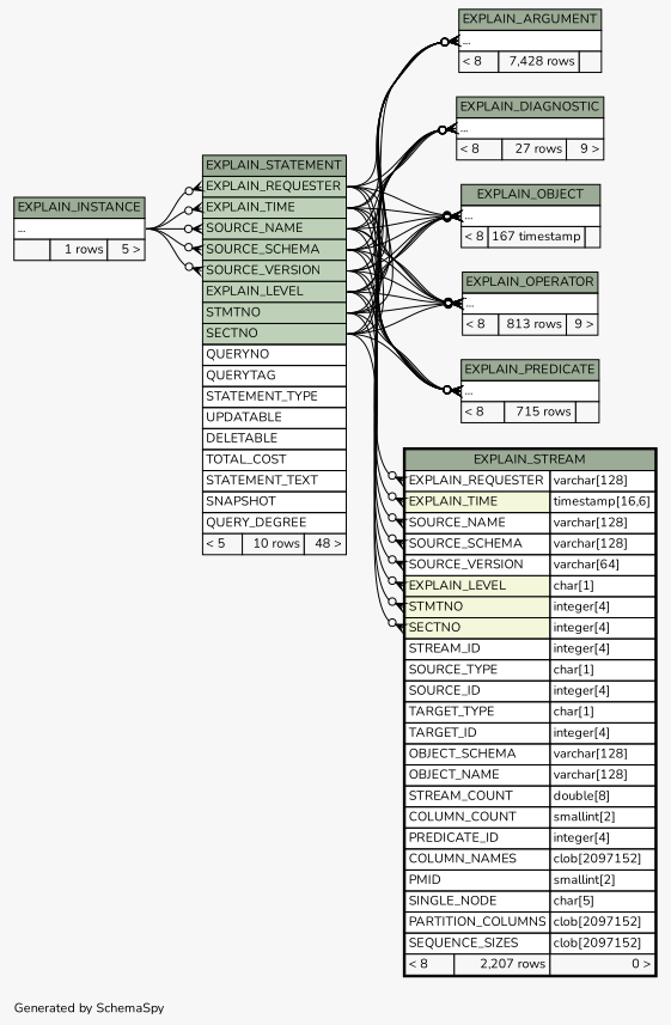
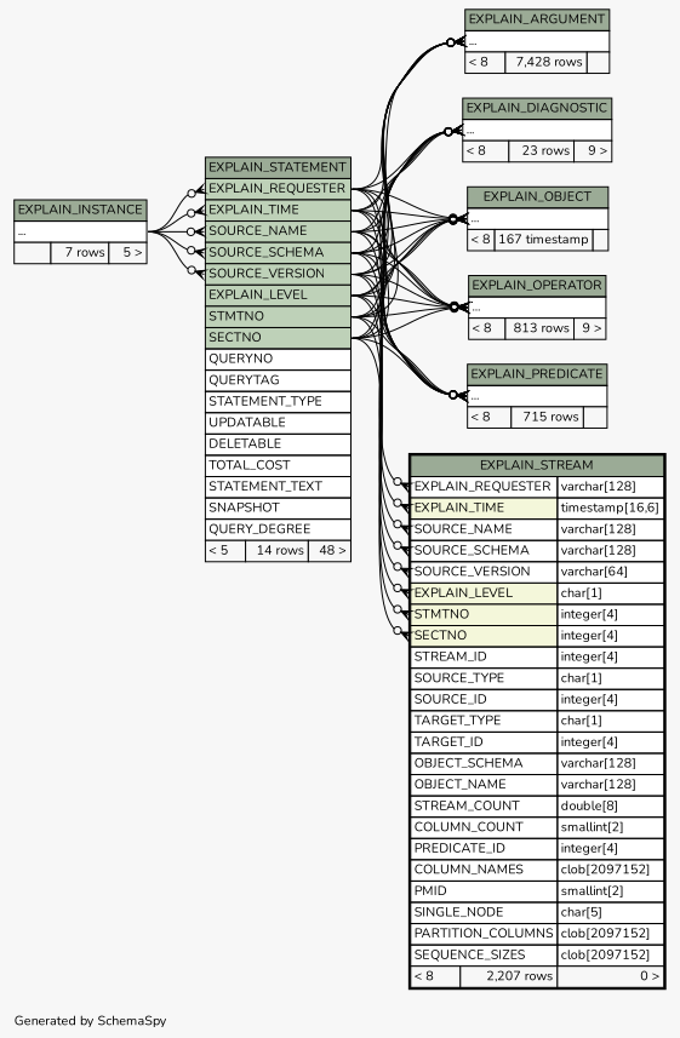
  digraph {
    bgcolor="#f7f7f7"
    fontname=Nunito
    fontsize=11
    label="\nGenerated by SchemaSpy"
    labeljust=l
    nodesep=0.18
    rankdir=RL
    ranksep=0.46
    node [fontname=Nunito fontsize=11 shape=plaintext]
    edge [arrowhead=none arrowsize=0.8 arrowtail=crowodot dir=back fontname=Nunito headport="EXPLAIN_LEVEL:e" tailport="elipses:w"]
    n1 [label=<     <TABLE BORDER="0" CELLBORDER="1" CELLSPACING="0" BGCOLOR="#ffffff">       <TR><TD COLSPAN="3" BGCOLOR="#9bab96" ALIGN="CENTER">EXPLAIN_ARGUMENT</TD></TR>       <TR><TD PORT="elipses" COLSPAN="3" ALIGN="LEFT">...</TD></TR>       <TR><TD ALIGN="LEFT" BGCOLOR="#f7f7f7">&lt; 8</TD><TD ALIGN="RIGHT" BGCOLOR="#f7f7f7">7,428 rows</TD><TD ALIGN="RIGHT" BGCOLOR="#f7f7f7">  </TD></TR>     </TABLE>>]
-   n2 [label=<     <TABLE BORDER="0" CELLBORDER="1" CELLSPACING="0" BGCOLOR="#ffffff">       <TR><TD COLSPAN="3" BGCOLOR="#9bab96" ALIGN="CENTER">EXPLAIN_STATEMENT</TD></TR>       <TR><TD PORT="EXPLAIN_REQUESTER" COLSPAN="3" BGCOLOR="#bed1b8" ALIGN="LEFT">EXPLAIN_REQUESTER</TD></TR>       <TR><TD PORT="EXPLAIN_TIME" COLSPAN="3" BGCOLOR="#bed1b8" ALIGN="LEFT">EXPLAIN_TIME</TD></TR>       <TR><TD PORT="SOURCE_NAME" COLSPAN="3" BGCOLOR="#bed1b8" ALIGN="LEFT">SOURCE_NAME</TD></TR>       <TR><TD PORT="SOURCE_SCHEMA" COLSPAN="3" BGCOLOR="#bed1b8" ALIGN="LEFT">SOURCE_SCHEMA</TD></TR>       <TR><TD PORT="SOURCE_VERSION" COLSPAN="3" BGCOLOR="#bed1b8" ALIGN="LEFT">SOURCE_VERSION</TD></TR>       <TR><TD PORT="EXPLAIN_LEVEL" COLSPAN="3" BGCOLOR="#bed1b8" ALIGN="LEFT">EXPLAIN_LEVEL</TD></TR>       <TR><TD PORT="STMTNO" COLSPAN="3" BGCOLOR="#bed1b8" ALIGN="LEFT">STMTNO</TD></TR>       <TR><TD PORT="SECTNO" COLSPAN="3" BGCOLOR="#bed1b8" ALIGN="LEFT">SECTNO</TD></TR>       <TR><TD PORT="QUERYNO" COLSPAN="3" ALIGN="LEFT">QUERYNO</TD></TR>       <TR><TD PORT="QUERYTAG" COLSPAN="3" ALIGN="LEFT">QUERYTAG</TD></TR>       <TR><TD PORT="STATEMENT_TYPE" COLSPAN="3" ALIGN="LEFT">STATEMENT_TYPE</TD></TR>       <TR><TD PORT="UPDATABLE" COLSPAN="3" ALIGN="LEFT">UPDATABLE</TD></TR>       <TR><TD PORT="DELETABLE" COLSPAN="3" ALIGN="LEFT">DELETABLE</TD></TR>       <TR><TD PORT="TOTAL_COST" COLSPAN="3" ALIGN="LEFT">TOTAL_COST</TD></TR>       <TR><TD PORT="STATEMENT_TEXT" COLSPAN="3" ALIGN="LEFT">STATEMENT_TEXT</TD></TR>       <TR><TD PORT="SNAPSHOT" COLSPAN="3" ALIGN="LEFT">SNAPSHOT</TD></TR>       <TR><TD PORT="QUERY_DEGREE" COLSPAN="3" ALIGN="LEFT">QUERY_DEGREE</TD></TR>       <TR><TD ALIGN="LEFT" BGCOLOR="#f7f7f7">&lt; 5</TD><TD ALIGN="RIGHT" BGCOLOR="#f7f7f7">10 rows</TD><TD ALIGN="RIGHT" BGCOLOR="#f7f7f7">48 &gt;</TD></TR>     </TABLE>>]
-   n3 [label=<     <TABLE BORDER="0" CELLBORDER="1" CELLSPACING="0" BGCOLOR="#ffffff">       <TR><TD COLSPAN="3" BGCOLOR="#9bab96" ALIGN="CENTER">EXPLAIN_INSTANCE</TD></TR>       <TR><TD PORT="elipses" COLSPAN="3" ALIGN="LEFT">...</TD></TR>       <TR><TD ALIGN="LEFT" BGCOLOR="#f7f7f7">  </TD><TD ALIGN="RIGHT" BGCOLOR="#f7f7f7">1 rows</TD><TD ALIGN="RIGHT" BGCOLOR="#f7f7f7">5 &gt;</TD></TR>     </TABLE>>]
-   n4 [label=<     <TABLE BORDER="0" CELLBORDER="1" CELLSPACING="0" BGCOLOR="#ffffff">       <TR><TD COLSPAN="3" BGCOLOR="#9bab96" ALIGN="CENTER">EXPLAIN_DIAGNOSTIC</TD></TR>       <TR><TD PORT="elipses" COLSPAN="3" ALIGN="LEFT">...</TD></TR>       <TR><TD ALIGN="LEFT" BGCOLOR="#f7f7f7">&lt; 8</TD><TD ALIGN="RIGHT" BGCOLOR="#f7f7f7">27 rows</TD><TD ALIGN="RIGHT" BGCOLOR="#f7f7f7">9 &gt;</TD></TR>     </TABLE>>]
+   n2 [label=<     <TABLE BORDER="0" CELLBORDER="1" CELLSPACING="0" BGCOLOR="#ffffff">       <TR><TD COLSPAN="3" BGCOLOR="#9bab96" ALIGN="CENTER">EXPLAIN_STATEMENT</TD></TR>       <TR><TD PORT="EXPLAIN_REQUESTER" COLSPAN="3" BGCOLOR="#bed1b8" ALIGN="LEFT">EXPLAIN_REQUESTER</TD></TR>       <TR><TD PORT="EXPLAIN_TIME" COLSPAN="3" BGCOLOR="#bed1b8" ALIGN="LEFT">EXPLAIN_TIME</TD></TR>       <TR><TD PORT="SOURCE_NAME" COLSPAN="3" BGCOLOR="#bed1b8" ALIGN="LEFT">SOURCE_NAME</TD></TR>       <TR><TD PORT="SOURCE_SCHEMA" COLSPAN="3" BGCOLOR="#bed1b8" ALIGN="LEFT">SOURCE_SCHEMA</TD></TR>       <TR><TD PORT="SOURCE_VERSION" COLSPAN="3" BGCOLOR="#bed1b8" ALIGN="LEFT">SOURCE_VERSION</TD></TR>       <TR><TD PORT="EXPLAIN_LEVEL" COLSPAN="3" BGCOLOR="#bed1b8" ALIGN="LEFT">EXPLAIN_LEVEL</TD></TR>       <TR><TD PORT="STMTNO" COLSPAN="3" BGCOLOR="#bed1b8" ALIGN="LEFT">STMTNO</TD></TR>       <TR><TD PORT="SECTNO" COLSPAN="3" BGCOLOR="#bed1b8" ALIGN="LEFT">SECTNO</TD></TR>       <TR><TD PORT="QUERYNO" COLSPAN="3" ALIGN="LEFT">QUERYNO</TD></TR>       <TR><TD PORT="QUERYTAG" COLSPAN="3" ALIGN="LEFT">QUERYTAG</TD></TR>       <TR><TD PORT="STATEMENT_TYPE" COLSPAN="3" ALIGN="LEFT">STATEMENT_TYPE</TD></TR>       <TR><TD PORT="UPDATABLE" COLSPAN="3" ALIGN="LEFT">UPDATABLE</TD></TR>       <TR><TD PORT="DELETABLE" COLSPAN="3" ALIGN="LEFT">DELETABLE</TD></TR>       <TR><TD PORT="TOTAL_COST" COLSPAN="3" ALIGN="LEFT">TOTAL_COST</TD></TR>       <TR><TD PORT="STATEMENT_TEXT" COLSPAN="3" ALIGN="LEFT">STATEMENT_TEXT</TD></TR>       <TR><TD PORT="SNAPSHOT" COLSPAN="3" ALIGN="LEFT">SNAPSHOT</TD></TR>       <TR><TD PORT="QUERY_DEGREE" COLSPAN="3" ALIGN="LEFT">QUERY_DEGREE</TD></TR>       <TR><TD ALIGN="LEFT" BGCOLOR="#f7f7f7">&lt; 5</TD><TD ALIGN="RIGHT" BGCOLOR="#f7f7f7">14 rows</TD><TD ALIGN="RIGHT" BGCOLOR="#f7f7f7">48 &gt;</TD></TR>     </TABLE>>]
+   n3 [label=<     <TABLE BORDER="0" CELLBORDER="1" CELLSPACING="0" BGCOLOR="#ffffff">       <TR><TD COLSPAN="3" BGCOLOR="#9bab96" ALIGN="CENTER">EXPLAIN_INSTANCE</TD></TR>       <TR><TD PORT="elipses" COLSPAN="3" ALIGN="LEFT">...</TD></TR>       <TR><TD ALIGN="LEFT" BGCOLOR="#f7f7f7">  </TD><TD ALIGN="RIGHT" BGCOLOR="#f7f7f7">7 rows</TD><TD ALIGN="RIGHT" BGCOLOR="#f7f7f7">5 &gt;</TD></TR>     </TABLE>>]
+   n4 [label=<     <TABLE BORDER="0" CELLBORDER="1" CELLSPACING="0" BGCOLOR="#ffffff">       <TR><TD COLSPAN="3" BGCOLOR="#9bab96" ALIGN="CENTER">EXPLAIN_DIAGNOSTIC</TD></TR>       <TR><TD PORT="elipses" COLSPAN="3" ALIGN="LEFT">...</TD></TR>       <TR><TD ALIGN="LEFT" BGCOLOR="#f7f7f7">&lt; 8</TD><TD ALIGN="RIGHT" BGCOLOR="#f7f7f7">23 rows</TD><TD ALIGN="RIGHT" BGCOLOR="#f7f7f7">9 &gt;</TD></TR>     </TABLE>>]
    n5 [label=<     <TABLE BORDER="0" CELLBORDER="1" CELLSPACING="0" BGCOLOR="#ffffff">       <TR><TD COLSPAN="3" BGCOLOR="#9bab96" ALIGN="CENTER">EXPLAIN_OBJECT</TD></TR>       <TR><TD PORT="elipses" COLSPAN="3" ALIGN="LEFT">...</TD></TR>       <TR><TD ALIGN="LEFT" BGCOLOR="#f7f7f7">&lt; 8</TD><TD ALIGN="RIGHT" BGCOLOR="#f7f7f7">167 timestamp</TD><TD ALIGN="RIGHT" BGCOLOR="#f7f7f7">  </TD></TR>     </TABLE>>]
    n6 [label=<     <TABLE BORDER="0" CELLBORDER="1" CELLSPACING="0" BGCOLOR="#ffffff">       <TR><TD COLSPAN="3" BGCOLOR="#9bab96" ALIGN="CENTER">EXPLAIN_OPERATOR</TD></TR>       <TR><TD PORT="elipses" COLSPAN="3" ALIGN="LEFT">...</TD></TR>       <TR><TD ALIGN="LEFT" BGCOLOR="#f7f7f7">&lt; 8</TD><TD ALIGN="RIGHT" BGCOLOR="#f7f7f7">813 rows</TD><TD ALIGN="RIGHT" BGCOLOR="#f7f7f7">9 &gt;</TD></TR>     </TABLE>>]
    n7 [label=<     <TABLE BORDER="0" CELLBORDER="1" CELLSPACING="0" BGCOLOR="#ffffff">       <TR><TD COLSPAN="3" BGCOLOR="#9bab96" ALIGN="CENTER">EXPLAIN_PREDICATE</TD></TR>       <TR><TD PORT="elipses" COLSPAN="3" ALIGN="LEFT">...</TD></TR>       <TR><TD ALIGN="LEFT" BGCOLOR="#f7f7f7">&lt; 8</TD><TD ALIGN="RIGHT" BGCOLOR="#f7f7f7">715 rows</TD><TD ALIGN="RIGHT" BGCOLOR="#f7f7f7">  </TD></TR>     </TABLE>>]
    n8 [label=<     <TABLE BORDER="2" CELLBORDER="1" CELLSPACING="0" BGCOLOR="#ffffff">       <TR><TD COLSPAN="3" BGCOLOR="#9bab96" ALIGN="CENTER">EXPLAIN_STREAM</TD></TR>       <TR><TD PORT="EXPLAIN_REQUESTER" COLSPAN="2" ALIGN="LEFT">EXPLAIN_REQUESTER</TD><TD PORT="EXPLAIN_REQUESTER.type" ALIGN="LEFT">varchar[128]</TD></TR>       <TR><TD PORT="EXPLAIN_TIME" COLSPAN="2" BGCOLOR="#f4f7da" ALIGN="LEFT">EXPLAIN_TIME</TD><TD PORT="EXPLAIN_TIME.type" ALIGN="LEFT">timestamp[16,6]</TD></TR>       <TR><TD PORT="SOURCE_NAME" COLSPAN="2" ALIGN="LEFT">SOURCE_NAME</TD><TD PORT="SOURCE_NAME.type" ALIGN="LEFT">varchar[128]</TD></TR>       <TR><TD PORT="SOURCE_SCHEMA" COLSPAN="2" ALIGN="LEFT">SOURCE_SCHEMA</TD><TD PORT="SOURCE_SCHEMA.type" ALIGN="LEFT">varchar[128]</TD></TR>       <TR><TD PORT="SOURCE_VERSION" COLSPAN="2" ALIGN="LEFT">SOURCE_VERSION</TD><TD PORT="SOURCE_VERSION.type" ALIGN="LEFT">varchar[64]</TD></TR>       <TR><TD PORT="EXPLAIN_LEVEL" COLSPAN="2" BGCOLOR="#f4f7da" ALIGN="LEFT">EXPLAIN_LEVEL</TD><TD PORT="EXPLAIN_LEVEL.type" ALIGN="LEFT">char[1]</TD></TR>       <TR><TD PORT="STMTNO" COLSPAN="2" BGCOLOR="#f4f7da" ALIGN="LEFT">STMTNO</TD><TD PORT="STMTNO.type" ALIGN="LEFT">integer[4]</TD></TR>       <TR><TD PORT="SECTNO" COLSPAN="2" BGCOLOR="#f4f7da" ALIGN="LEFT">SECTNO</TD><TD PORT="SECTNO.type" ALIGN="LEFT">integer[4]</TD></TR>       <TR><TD PORT="STREAM_ID" COLSPAN="2" ALIGN="LEFT">STREAM_ID</TD><TD PORT="STREAM_ID.type" ALIGN="LEFT">integer[4]</TD></TR>       <TR><TD PORT="SOURCE_TYPE" COLSPAN="2" ALIGN="LEFT">SOURCE_TYPE</TD><TD PORT="SOURCE_TYPE.type" ALIGN="LEFT">char[1]</TD></TR>       <TR><TD PORT="SOURCE_ID" COLSPAN="2" ALIGN="LEFT">SOURCE_ID</TD><TD PORT="SOURCE_ID.type" ALIGN="LEFT">integer[4]</TD></TR>       <TR><TD PORT="TARGET_TYPE" COLSPAN="2" ALIGN="LEFT">TARGET_TYPE</TD><TD PORT="TARGET_TYPE.type" ALIGN="LEFT">char[1]</TD></TR>       <TR><TD PORT="TARGET_ID" COLSPAN="2" ALIGN="LEFT">TARGET_ID</TD><TD PORT="TARGET_ID.type" ALIGN="LEFT">integer[4]</TD></TR>       <TR><TD PORT="OBJECT_SCHEMA" COLSPAN="2" ALIGN="LEFT">OBJECT_SCHEMA</TD><TD PORT="OBJECT_SCHEMA.type" ALIGN="LEFT">varchar[128]</TD></TR>       <TR><TD PORT="OBJECT_NAME" COLSPAN="2" ALIGN="LEFT">OBJECT_NAME</TD><TD PORT="OBJECT_NAME.type" ALIGN="LEFT">varchar[128]</TD></TR>       <TR><TD PORT="STREAM_COUNT" COLSPAN="2" ALIGN="LEFT">STREAM_COUNT</TD><TD PORT="STREAM_COUNT.type" ALIGN="LEFT">double[8]</TD></TR>       <TR><TD PORT="COLUMN_COUNT" COLSPAN="2" ALIGN="LEFT">COLUMN_COUNT</TD><TD PORT="COLUMN_COUNT.type" ALIGN="LEFT">smallint[2]</TD></TR>       <TR><TD PORT="PREDICATE_ID" COLSPAN="2" ALIGN="LEFT">PREDICATE_ID</TD><TD PORT="PREDICATE_ID.type" ALIGN="LEFT">integer[4]</TD></TR>       <TR><TD PORT="COLUMN_NAMES" COLSPAN="2" ALIGN="LEFT">COLUMN_NAMES</TD><TD PORT="COLUMN_NAMES.type" ALIGN="LEFT">clob[2097152]</TD></TR>       <TR><TD PORT="PMID" COLSPAN="2" ALIGN="LEFT">PMID</TD><TD PORT="PMID.type" ALIGN="LEFT">smallint[2]</TD></TR>       <TR><TD PORT="SINGLE_NODE" COLSPAN="2" ALIGN="LEFT">SINGLE_NODE</TD><TD PORT="SINGLE_NODE.type" ALIGN="LEFT">char[5]</TD></TR>       <TR><TD PORT="PARTITION_COLUMNS" COLSPAN="2" ALIGN="LEFT">PARTITION_COLUMNS</TD><TD PORT="PARTITION_COLUMNS.type" ALIGN="LEFT">clob[2097152]</TD></TR>       <TR><TD PORT="SEQUENCE_SIZES" COLSPAN="2" ALIGN="LEFT">SEQUENCE_SIZES</TD><TD PORT="SEQUENCE_SIZES.type" ALIGN="LEFT">clob[2097152]</TD></TR>       <TR><TD ALIGN="LEFT" BGCOLOR="#f7f7f7">&lt; 8</TD><TD ALIGN="RIGHT" BGCOLOR="#f7f7f7">2,207 rows</TD><TD ALIGN="RIGHT" BGCOLOR="#f7f7f7">0 &gt;</TD></TR>     </TABLE>>]
    n1 -> n2
    n1 -> n2 [headport="EXPLAIN_REQUESTER:e"]
    n1 -> n2 [headport="EXPLAIN_TIME:e"]
    n1 -> n2 [headport="SECTNO:e"]
    n1 -> n2 [headport="SOURCE_NAME:e"]
    n1 -> n2 [headport="SOURCE_SCHEMA:e"]
    n1 -> n2 [headport="SOURCE_VERSION:e"]
    n1 -> n2 [headport="STMTNO:e"]
    n2 -> n3 [headport="elipses:e" tailport="EXPLAIN_REQUESTER:w"]
    n2 -> n3 [headport="elipses:e" tailport="EXPLAIN_TIME:w"]
    n2 -> n3 [headport="elipses:e" tailport="SOURCE_NAME:w"]
    n2 -> n3 [headport="elipses:e" tailport="SOURCE_SCHEMA:w"]
    n2 -> n3 [headport="elipses:e" tailport="SOURCE_VERSION:w"]
    n4 -> n2
    n4 -> n2 [headport="EXPLAIN_REQUESTER:e"]
    n4 -> n2 [headport="EXPLAIN_TIME:e"]
    n4 -> n2 [headport="SECTNO:e"]
    n4 -> n2 [headport="SOURCE_NAME:e"]
    n4 -> n2 [headport="SOURCE_SCHEMA:e"]
    n4 -> n2 [headport="SOURCE_VERSION:e"]
    n4 -> n2 [headport="STMTNO:e"]
    n5 -> n2
    n5 -> n2 [headport="EXPLAIN_REQUESTER:e"]
    n5 -> n2 [headport="EXPLAIN_TIME:e"]
    n5 -> n2 [headport="SECTNO:e"]
    n5 -> n2 [headport="SOURCE_NAME:e"]
    n5 -> n2 [headport="SOURCE_SCHEMA:e"]
    n5 -> n2 [headport="SOURCE_VERSION:e"]
    n5 -> n2 [headport="STMTNO:e"]
    n6 -> n2
    n6 -> n2 [headport="EXPLAIN_REQUESTER:e"]
    n6 -> n2 [headport="EXPLAIN_TIME:e"]
    n6 -> n2 [headport="SECTNO:e"]
    n6 -> n2 [headport="SOURCE_NAME:e"]
    n6 -> n2 [headport="SOURCE_SCHEMA:e"]
    n6 -> n2 [headport="SOURCE_VERSION:e"]
    n6 -> n2 [headport="STMTNO:e"]
    n7 -> n2
    n7 -> n2 [headport="EXPLAIN_REQUESTER:e"]
    n7 -> n2 [headport="EXPLAIN_TIME:e"]
    n7 -> n2 [headport="SECTNO:e"]
    n7 -> n2 [headport="SOURCE_NAME:e"]
    n7 -> n2 [headport="SOURCE_SCHEMA:e"]
    n7 -> n2 [headport="SOURCE_VERSION:e"]
    n7 -> n2 [headport="STMTNO:e"]
    n8 -> n2 [tailport="EXPLAIN_LEVEL:w"]
    n8 -> n2 [headport="EXPLAIN_REQUESTER:e" tailport="EXPLAIN_REQUESTER:w"]
    n8 -> n2 [headport="EXPLAIN_TIME:e" tailport="EXPLAIN_TIME:w"]
    n8 -> n2 [headport="SECTNO:e" tailport="SECTNO:w"]
    n8 -> n2 [headport="SOURCE_NAME:e" tailport="SOURCE_NAME:w"]
    n8 -> n2 [headport="SOURCE_SCHEMA:e" tailport="SOURCE_SCHEMA:w"]
    n8 -> n2 [headport="SOURCE_VERSION:e" tailport="SOURCE_VERSION:w"]
    n8 -> n2 [headport="STMTNO:e" tailport="STMTNO:w"]
  }
